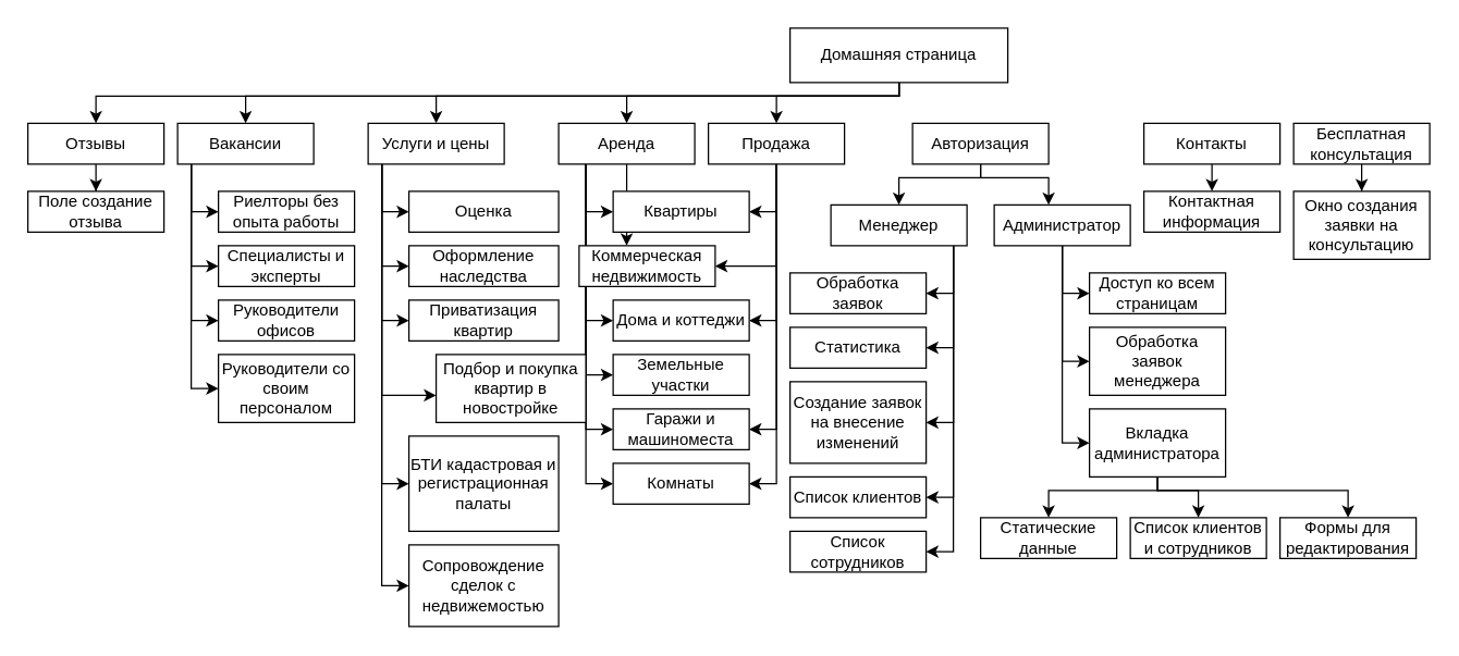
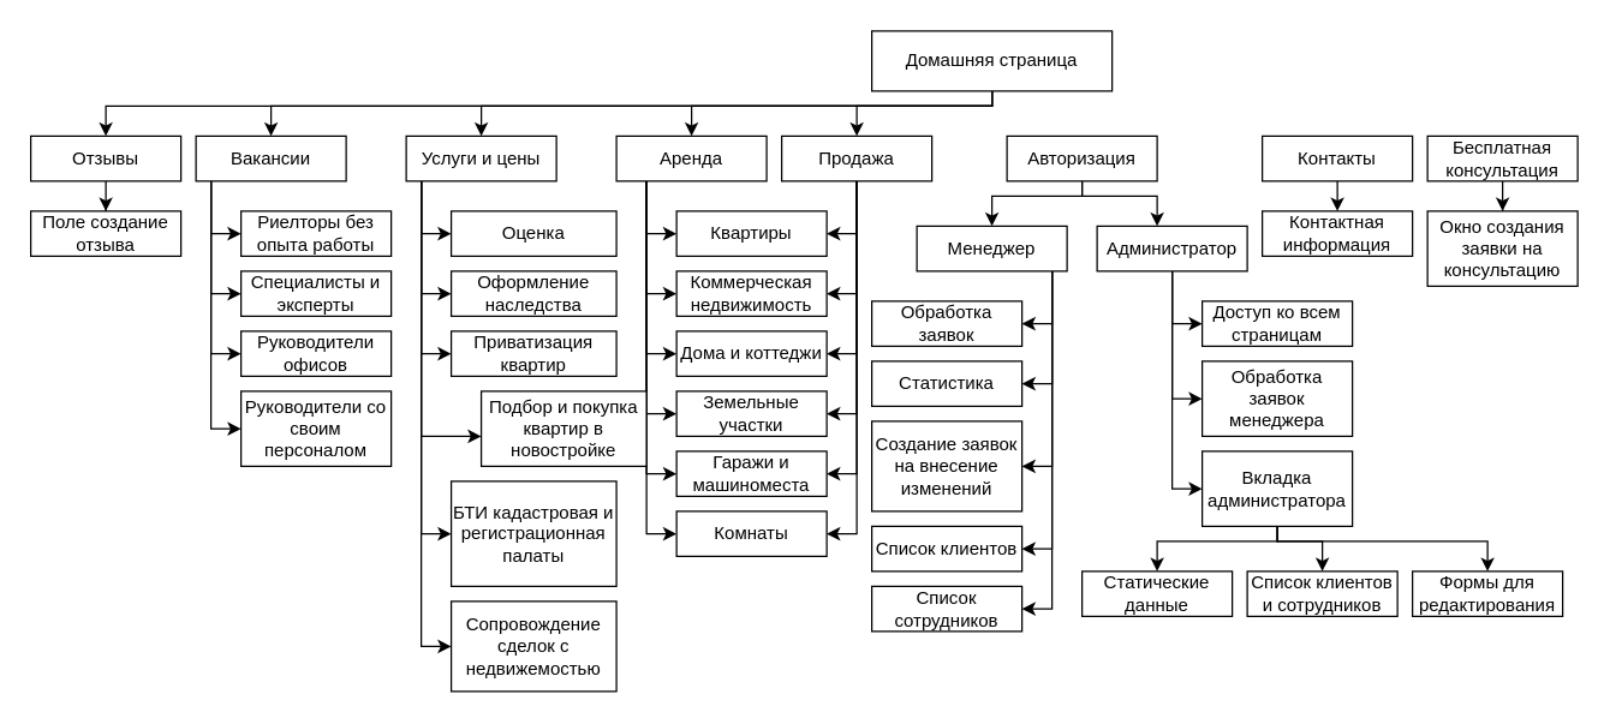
  <mxCell id="0" />
  <mxCell id="1" parent="0" />
  <mxCell id="2" style="edgeStyle=orthogonalEdgeStyle;rounded=0;orthogonalLoop=1;jettySize=auto;html=1;" edge="1" parent="1" source="7" target="14"><mxGeometry relative="1" as="geometry"><Array as="points"><mxPoint x="660" y="70" /><mxPoint x="570" y="70" /></Array></mxGeometry></mxCell>
  <mxCell id="3" style="edgeStyle=orthogonalEdgeStyle;rounded=0;orthogonalLoop=1;jettySize=auto;html=1;" edge="1" parent="1" source="7" target="21"><mxGeometry relative="1" as="geometry"><Array as="points"><mxPoint x="660" y="70" /><mxPoint x="460" y="70" /></Array></mxGeometry></mxCell>
  <mxCell id="4" style="edgeStyle=orthogonalEdgeStyle;rounded=0;orthogonalLoop=1;jettySize=auto;html=1;" edge="1" parent="1" source="7" target="28"><mxGeometry relative="1" as="geometry"><Array as="points"><mxPoint x="660" y="70" /><mxPoint x="320" y="70" /></Array></mxGeometry></mxCell>
  <mxCell id="5" style="edgeStyle=orthogonalEdgeStyle;rounded=0;orthogonalLoop=1;jettySize=auto;html=1;" edge="1" parent="1" source="7" target="33"><mxGeometry relative="1" as="geometry"><Array as="points"><mxPoint x="660" y="70" /><mxPoint x="180" y="70" /></Array></mxGeometry></mxCell>
  <mxCell id="6" style="edgeStyle=orthogonalEdgeStyle;rounded=0;orthogonalLoop=1;jettySize=auto;html=1;" edge="1" parent="1" source="7" target="35"><mxGeometry relative="1" as="geometry"><Array as="points"><mxPoint x="660" y="70" /><mxPoint x="70" y="70" /></Array></mxGeometry></mxCell>
  <mxCell id="7" value="Домашняя страница" style="rounded=0;whiteSpace=wrap;html=1;" parent="1" vertex="1"><mxGeometry x="580" y="20" width="160" height="40" as="geometry" /></mxCell>
  <mxCell id="8" style="edgeStyle=orthogonalEdgeStyle;rounded=0;orthogonalLoop=1;jettySize=auto;html=1;" parent="1" source="14" target="47" edge="1"><mxGeometry relative="1" as="geometry"><Array as="points"><mxPoint x="570" y="155" /></Array></mxGeometry></mxCell>
  <mxCell id="9" style="edgeStyle=orthogonalEdgeStyle;rounded=0;orthogonalLoop=1;jettySize=auto;html=1;" parent="1" source="14" target="48" edge="1"><mxGeometry relative="1" as="geometry"><Array as="points"><mxPoint x="570" y="195" /></Array></mxGeometry></mxCell>
  <mxCell id="10" style="edgeStyle=orthogonalEdgeStyle;rounded=0;orthogonalLoop=1;jettySize=auto;html=1;" parent="1" source="14" target="49" edge="1"><mxGeometry relative="1" as="geometry"><Array as="points"><mxPoint x="570" y="235" /></Array></mxGeometry></mxCell>
+ <mxCell id="11" style="edgeStyle=orthogonalEdgeStyle;rounded=0;orthogonalLoop=1;jettySize=auto;html=1;" parent="1" source="14" target="50" edge="1"><mxGeometry relative="1" as="geometry"><Array as="points"><mxPoint x="570" y="275" /></Array></mxGeometry></mxCell>
  <mxCell id="12" style="edgeStyle=orthogonalEdgeStyle;rounded=0;orthogonalLoop=1;jettySize=auto;html=1;" parent="1" source="14" target="51" edge="1"><mxGeometry relative="1" as="geometry"><Array as="points"><mxPoint x="570" y="315" /></Array></mxGeometry></mxCell>
  <mxCell id="13" style="edgeStyle=orthogonalEdgeStyle;rounded=0;orthogonalLoop=1;jettySize=auto;html=1;" parent="1" source="14" target="52" edge="1"><mxGeometry relative="1" as="geometry"><Array as="points"><mxPoint x="570" y="355" /></Array></mxGeometry></mxCell>
  <mxCell id="14" value="Продажа" style="rounded=0;whiteSpace=wrap;html=1;" parent="1" vertex="1"><mxGeometry x="520" y="90" width="100" height="30" as="geometry" /></mxCell>
  <mxCell id="15" style="edgeStyle=orthogonalEdgeStyle;rounded=0;orthogonalLoop=1;jettySize=auto;html=1;" parent="1" source="21" target="47" edge="1"><mxGeometry relative="1" as="geometry"><Array as="points"><mxPoint x="430" y="155" /></Array></mxGeometry></mxCell>
  <mxCell id="16" style="edgeStyle=orthogonalEdgeStyle;rounded=0;orthogonalLoop=1;jettySize=auto;html=1;" parent="1" source="21" target="48" edge="1"><mxGeometry relative="1" as="geometry"><Array as="points"><mxPoint x="430" y="195" /></Array></mxGeometry></mxCell>
  <mxCell id="17" style="edgeStyle=orthogonalEdgeStyle;rounded=0;orthogonalLoop=1;jettySize=auto;html=1;" parent="1" source="21" target="49" edge="1"><mxGeometry relative="1" as="geometry"><Array as="points"><mxPoint x="430" y="235" /></Array></mxGeometry></mxCell>
  <mxCell id="18" style="edgeStyle=orthogonalEdgeStyle;rounded=0;orthogonalLoop=1;jettySize=auto;html=1;" parent="1" source="21" target="50" edge="1"><mxGeometry relative="1" as="geometry"><Array as="points"><mxPoint x="430" y="275" /></Array></mxGeometry></mxCell>
  <mxCell id="19" style="edgeStyle=orthogonalEdgeStyle;rounded=0;orthogonalLoop=1;jettySize=auto;html=1;" parent="1" source="21" target="51" edge="1"><mxGeometry relative="1" as="geometry"><Array as="points"><mxPoint x="430" y="315" /></Array></mxGeometry></mxCell>
  <mxCell id="20" style="edgeStyle=orthogonalEdgeStyle;rounded=0;orthogonalLoop=1;jettySize=auto;html=1;" parent="1" source="21" target="52" edge="1"><mxGeometry relative="1" as="geometry"><Array as="points"><mxPoint x="430" y="355" /></Array></mxGeometry></mxCell>
  <mxCell id="21" value="Аренда" style="rounded=0;whiteSpace=wrap;html=1;" parent="1" vertex="1"><mxGeometry x="409.97" y="90" width="100" height="30" as="geometry" /></mxCell>
  <mxCell id="22" style="edgeStyle=orthogonalEdgeStyle;rounded=0;orthogonalLoop=1;jettySize=auto;html=1;" parent="1" target="53" edge="1"><mxGeometry relative="1" as="geometry"><mxPoint x="280.004" y="120" as="sourcePoint" /><Array as="points"><mxPoint x="279.97" y="155" /></Array></mxGeometry></mxCell>
  <mxCell id="23" style="edgeStyle=orthogonalEdgeStyle;rounded=0;orthogonalLoop=1;jettySize=auto;html=1;" parent="1" target="54" edge="1"><mxGeometry relative="1" as="geometry"><mxPoint x="280.004" y="120" as="sourcePoint" /><Array as="points"><mxPoint x="279.97" y="195" /></Array></mxGeometry></mxCell>
  <mxCell id="24" style="edgeStyle=orthogonalEdgeStyle;rounded=0;orthogonalLoop=1;jettySize=auto;html=1;" parent="1" target="55" edge="1"><mxGeometry relative="1" as="geometry"><mxPoint x="280.004" y="120" as="sourcePoint" /><Array as="points"><mxPoint x="279.97" y="235" /></Array></mxGeometry></mxCell>
  <mxCell id="25" style="edgeStyle=orthogonalEdgeStyle;rounded=0;orthogonalLoop=1;jettySize=auto;html=1;" parent="1" target="56" edge="1"><mxGeometry relative="1" as="geometry"><mxPoint x="280.004" y="120" as="sourcePoint" /><Array as="points"><mxPoint x="279.97" y="290" /></Array></mxGeometry></mxCell>
  <mxCell id="26" style="edgeStyle=orthogonalEdgeStyle;rounded=0;orthogonalLoop=1;jettySize=auto;html=1;" parent="1" target="57" edge="1"><mxGeometry relative="1" as="geometry"><mxPoint x="280.004" y="120" as="sourcePoint" /><Array as="points"><mxPoint x="279.97" y="355" /></Array></mxGeometry></mxCell>
  <mxCell id="27" style="edgeStyle=orthogonalEdgeStyle;rounded=0;orthogonalLoop=1;jettySize=auto;html=1;" parent="1" target="58" edge="1"><mxGeometry relative="1" as="geometry"><mxPoint x="280.004" y="120" as="sourcePoint" /><Array as="points"><mxPoint x="279.97" y="430" /></Array></mxGeometry></mxCell>
  <mxCell id="28" value="Услуги и цены" style="rounded=0;whiteSpace=wrap;html=1;" parent="1" vertex="1"><mxGeometry x="270" y="90" width="100" height="30" as="geometry" /></mxCell>
  <mxCell id="29" style="edgeStyle=orthogonalEdgeStyle;rounded=0;orthogonalLoop=1;jettySize=auto;html=1;" parent="1" source="33" target="59" edge="1"><mxGeometry relative="1" as="geometry"><Array as="points"><mxPoint x="140" y="155" /></Array></mxGeometry></mxCell>
  <mxCell id="30" style="edgeStyle=orthogonalEdgeStyle;rounded=0;orthogonalLoop=1;jettySize=auto;html=1;" parent="1" source="33" target="60" edge="1"><mxGeometry relative="1" as="geometry"><Array as="points"><mxPoint x="140" y="195" /></Array></mxGeometry></mxCell>
  <mxCell id="31" style="edgeStyle=orthogonalEdgeStyle;rounded=0;orthogonalLoop=1;jettySize=auto;html=1;" parent="1" source="33" target="61" edge="1"><mxGeometry relative="1" as="geometry"><Array as="points"><mxPoint x="140" y="235" /></Array></mxGeometry></mxCell>
  <mxCell id="32" style="edgeStyle=orthogonalEdgeStyle;rounded=0;orthogonalLoop=1;jettySize=auto;html=1;" parent="1" source="33" target="62" edge="1"><mxGeometry relative="1" as="geometry"><Array as="points"><mxPoint x="140" y="285" /></Array></mxGeometry></mxCell>
  <mxCell id="33" value="Вакансии" style="rounded=0;whiteSpace=wrap;html=1;" parent="1" vertex="1"><mxGeometry x="130" y="90" width="100" height="30" as="geometry" /></mxCell>
  <mxCell id="34" style="edgeStyle=orthogonalEdgeStyle;rounded=0;orthogonalLoop=1;jettySize=auto;html=1;" parent="1" source="35" target="63" edge="1"><mxGeometry relative="1" as="geometry" /></mxCell>
  <mxCell id="35" value="Отзывы" style="rounded=0;whiteSpace=wrap;html=1;" parent="1" vertex="1"><mxGeometry x="20" y="90" width="100" height="30" as="geometry" /></mxCell>
  <mxCell id="36" style="edgeStyle=orthogonalEdgeStyle;rounded=0;orthogonalLoop=1;jettySize=auto;html=1;" parent="1" source="37" edge="1"><mxGeometry relative="1" as="geometry"><mxPoint x="890" y="140" as="targetPoint" /></mxGeometry></mxCell>
  <mxCell id="37" value="Контакты" style="rounded=0;whiteSpace=wrap;html=1;" parent="1" vertex="1"><mxGeometry x="840" y="90" width="100" height="30" as="geometry" /></mxCell>
  <mxCell id="38" style="edgeStyle=orthogonalEdgeStyle;rounded=0;orthogonalLoop=1;jettySize=auto;html=1;" parent="1" source="40" target="70" edge="1"><mxGeometry relative="1" as="geometry"><Array as="points"><mxPoint x="720" y="130" /><mxPoint x="660" y="130" /></Array></mxGeometry></mxCell>
  <mxCell id="39" style="edgeStyle=orthogonalEdgeStyle;rounded=0;orthogonalLoop=1;jettySize=auto;html=1;" parent="1" source="40" target="44" edge="1"><mxGeometry relative="1" as="geometry"><Array as="points"><mxPoint x="720" y="130" /><mxPoint x="770" y="130" /></Array></mxGeometry></mxCell>
  <mxCell id="40" value="Авторизация" style="rounded=0;whiteSpace=wrap;html=1;" parent="1" vertex="1"><mxGeometry x="670" y="90" width="100" height="30" as="geometry" /></mxCell>
  <mxCell id="41" style="edgeStyle=orthogonalEdgeStyle;rounded=0;orthogonalLoop=1;jettySize=auto;html=1;" parent="1" source="44" target="75" edge="1"><mxGeometry relative="1" as="geometry"><Array as="points"><mxPoint x="780" y="215" /></Array></mxGeometry></mxCell>
  <mxCell id="42" style="edgeStyle=orthogonalEdgeStyle;rounded=0;orthogonalLoop=1;jettySize=auto;html=1;" parent="1" source="44" target="76" edge="1"><mxGeometry relative="1" as="geometry"><Array as="points"><mxPoint x="780" y="265" /></Array></mxGeometry></mxCell>
  <mxCell id="43" style="edgeStyle=orthogonalEdgeStyle;rounded=0;orthogonalLoop=1;jettySize=auto;html=1;" parent="1" source="44" target="80" edge="1"><mxGeometry relative="1" as="geometry"><Array as="points"><mxPoint x="780" y="325" /></Array></mxGeometry></mxCell>
  <mxCell id="44" value="Администратор" style="rounded=0;whiteSpace=wrap;html=1;" parent="1" vertex="1"><mxGeometry x="730" y="150" width="100" height="30" as="geometry" /></mxCell>
  <mxCell id="45" style="edgeStyle=orthogonalEdgeStyle;rounded=0;orthogonalLoop=1;jettySize=auto;html=1;" parent="1" source="46" target="65" edge="1"><mxGeometry relative="1" as="geometry"><mxPoint x="810" y="140" as="targetPoint" /></mxGeometry></mxCell>
  <mxCell id="46" value="Бесплатная консультация" style="rounded=0;whiteSpace=wrap;html=1;" parent="1" vertex="1"><mxGeometry x="950" y="90" width="100" height="30" as="geometry" /></mxCell>
  <mxCell id="47" value="Квартиры" style="rounded=0;whiteSpace=wrap;html=1;" parent="1" vertex="1"><mxGeometry x="450" y="140" width="100" height="30" as="geometry" /></mxCell>
- <mxCell id="48" value="Коммерческая недвижимость" style="rounded=0;whiteSpace=wrap;html=1;" parent="1" vertex="1"><mxGeometry x="425" y="180" width="100" height="30" as="geometry" /></mxCell>
+ <mxCell id="48" value="Коммерческая недвижимость" style="rounded=0;whiteSpace=wrap;html=1;" parent="1" vertex="1"><mxGeometry x="450" y="180" width="100" height="30" as="geometry" /></mxCell>
  <mxCell id="49" value="Дома и коттеджи" style="rounded=0;whiteSpace=wrap;html=1;" parent="1" vertex="1"><mxGeometry x="450" y="220" width="100" height="30" as="geometry" /></mxCell>
  <mxCell id="50" value="Земельные участки" style="rounded=0;whiteSpace=wrap;html=1;" parent="1" vertex="1"><mxGeometry x="450" y="260" width="100" height="30" as="geometry" /></mxCell>
  <mxCell id="51" value="Гаражи и машиноместа" style="rounded=0;whiteSpace=wrap;html=1;" parent="1" vertex="1"><mxGeometry x="450" y="300" width="100" height="30" as="geometry" /></mxCell>
  <mxCell id="52" value="Комнаты" style="rounded=0;whiteSpace=wrap;html=1;" parent="1" vertex="1"><mxGeometry x="450" y="340" width="100" height="30" as="geometry" /></mxCell>
  <mxCell id="53" value="Оценка" style="rounded=0;whiteSpace=wrap;html=1;" parent="1" vertex="1"><mxGeometry x="299.97" y="140" width="110" height="30" as="geometry" /></mxCell>
  <mxCell id="54" value="Оформление наследства" style="rounded=0;whiteSpace=wrap;html=1;" parent="1" vertex="1"><mxGeometry x="299.97" y="180" width="110" height="30" as="geometry" /></mxCell>
  <mxCell id="55" value="Приватизация квартир" style="rounded=0;whiteSpace=wrap;html=1;" parent="1" vertex="1"><mxGeometry x="299.97" y="220" width="110" height="30" as="geometry" /></mxCell>
  <mxCell id="56" value="Подбор и покупка квартир в новостройке" style="rounded=0;whiteSpace=wrap;html=1;" parent="1" vertex="1"><mxGeometry x="319.97" y="260" width="110" height="50" as="geometry" /></mxCell>
  <mxCell id="57" value="БТИ кадастровая и регистрационная палаты" style="rounded=0;whiteSpace=wrap;html=1;" parent="1" vertex="1"><mxGeometry x="299.97" y="320" width="110" height="70" as="geometry" /></mxCell>
  <mxCell id="58" value="Сопровождение сделок с недвижемостью" style="rounded=0;whiteSpace=wrap;html=1;" parent="1" vertex="1"><mxGeometry x="299.97" y="400" width="110" height="60" as="geometry" /></mxCell>
  <mxCell id="59" value="Риелторы без опыта работы" style="rounded=0;whiteSpace=wrap;html=1;" parent="1" vertex="1"><mxGeometry x="160" y="140" width="100" height="30" as="geometry" /></mxCell>
  <mxCell id="60" value="Специалисты и эксперты" style="rounded=0;whiteSpace=wrap;html=1;" parent="1" vertex="1"><mxGeometry x="160" y="180" width="100" height="30" as="geometry" /></mxCell>
  <mxCell id="61" value="Руководители офисов" style="rounded=0;whiteSpace=wrap;html=1;" parent="1" vertex="1"><mxGeometry x="160" y="220" width="100" height="30" as="geometry" /></mxCell>
  <mxCell id="62" value="Руководители со своим персоналом" style="rounded=0;whiteSpace=wrap;html=1;" parent="1" vertex="1"><mxGeometry x="160" y="260" width="100" height="50" as="geometry" /></mxCell>
  <mxCell id="63" value="&lt;div&gt;Поле создание&lt;/div&gt;&lt;div&gt;отзыва&lt;br&gt;&lt;/div&gt;" style="rounded=0;whiteSpace=wrap;html=1;" parent="1" vertex="1"><mxGeometry x="20" y="140" width="100" height="30" as="geometry" /></mxCell>
  <mxCell id="64" value="Контактная информация" style="rounded=0;whiteSpace=wrap;html=1;" parent="1" vertex="1"><mxGeometry x="840" y="140" width="100" height="30" as="geometry" /></mxCell>
  <mxCell id="65" value="Окно создания&lt;br&gt;&lt;div&gt;заявки на консультацию&lt;/div&gt;" style="rounded=0;whiteSpace=wrap;html=1;" parent="1" vertex="1"><mxGeometry x="950" y="140" width="100" height="50" as="geometry" /></mxCell>
  <mxCell id="66" style="edgeStyle=orthogonalEdgeStyle;rounded=0;orthogonalLoop=1;jettySize=auto;html=1;" parent="1" source="70" target="71" edge="1"><mxGeometry relative="1" as="geometry"><Array as="points"><mxPoint x="700" y="215" /></Array></mxGeometry></mxCell>
  <mxCell id="67" style="edgeStyle=orthogonalEdgeStyle;rounded=0;orthogonalLoop=1;jettySize=auto;html=1;" parent="1" source="70" target="73" edge="1"><mxGeometry relative="1" as="geometry"><Array as="points"><mxPoint x="700" y="310" /></Array></mxGeometry></mxCell>
  <mxCell id="68" style="edgeStyle=orthogonalEdgeStyle;rounded=0;orthogonalLoop=1;jettySize=auto;html=1;" parent="1" source="70" target="83" edge="1"><mxGeometry relative="1" as="geometry"><Array as="points"><mxPoint x="700" y="365" /></Array></mxGeometry></mxCell>
  <mxCell id="69" style="edgeStyle=orthogonalEdgeStyle;rounded=0;orthogonalLoop=1;jettySize=auto;html=1;" parent="1" source="70" target="84" edge="1"><mxGeometry relative="1" as="geometry"><Array as="points"><mxPoint x="700" y="405" /></Array></mxGeometry></mxCell>
  <mxCell id="70" value="Менеджер" style="rounded=0;whiteSpace=wrap;html=1;" parent="1" vertex="1"><mxGeometry x="610" y="150" width="100" height="30" as="geometry" /></mxCell>
  <mxCell id="71" value="Обработка заявок" style="rounded=0;whiteSpace=wrap;html=1;" parent="1" vertex="1"><mxGeometry x="580" y="200" width="100" height="30" as="geometry" /></mxCell>
  <mxCell id="72" value="Статистика" style="rounded=0;whiteSpace=wrap;html=1;" parent="1" vertex="1"><mxGeometry x="580" y="240" width="100" height="30" as="geometry" /></mxCell>
  <mxCell id="73" value="Создание заявок на внесение изменений" style="rounded=0;whiteSpace=wrap;html=1;" parent="1" vertex="1"><mxGeometry x="580" y="280" width="100" height="60" as="geometry" /></mxCell>
  <mxCell id="74" style="edgeStyle=orthogonalEdgeStyle;rounded=0;orthogonalLoop=1;jettySize=auto;html=1;" parent="1" source="70" target="72" edge="1"><mxGeometry relative="1" as="geometry"><mxPoint x="700" y="180" as="sourcePoint" /><mxPoint x="630" y="240" as="targetPoint" /><Array as="points"><mxPoint x="700" y="255" /></Array></mxGeometry></mxCell>
  <mxCell id="75" value="Доступ ко всем страницам" style="rounded=0;whiteSpace=wrap;html=1;" parent="1" vertex="1"><mxGeometry x="800" y="200" width="100" height="30" as="geometry" /></mxCell>
  <mxCell id="76" value="Обработка заявок менеджера" style="rounded=0;whiteSpace=wrap;html=1;" parent="1" vertex="1"><mxGeometry x="800" y="240" width="100" height="50" as="geometry" /></mxCell>
  <mxCell id="77" style="edgeStyle=orthogonalEdgeStyle;rounded=0;orthogonalLoop=1;jettySize=auto;html=1;" parent="1" source="80" target="81" edge="1"><mxGeometry relative="1" as="geometry"><Array as="points"><mxPoint x="850" y="360" /><mxPoint x="880" y="360" /></Array></mxGeometry></mxCell>
  <mxCell id="78" style="edgeStyle=orthogonalEdgeStyle;rounded=0;orthogonalLoop=1;jettySize=auto;html=1;" parent="1" source="80" target="82" edge="1"><mxGeometry relative="1" as="geometry"><Array as="points"><mxPoint x="850" y="360" /><mxPoint x="770" y="360" /></Array></mxGeometry></mxCell>
  <mxCell id="79" style="edgeStyle=orthogonalEdgeStyle;rounded=0;orthogonalLoop=1;jettySize=auto;html=1;" parent="1" source="80" target="85" edge="1"><mxGeometry relative="1" as="geometry"><Array as="points"><mxPoint x="850" y="360" /><mxPoint x="990" y="360" /></Array></mxGeometry></mxCell>
  <mxCell id="80" value="Вкладка администратора" style="rounded=0;whiteSpace=wrap;html=1;" parent="1" vertex="1"><mxGeometry x="800" y="300" width="100" height="50" as="geometry" /></mxCell>
  <mxCell id="81" value="Список клиентов и сотрудников" style="rounded=0;whiteSpace=wrap;html=1;" parent="1" vertex="1"><mxGeometry x="830" y="380" width="100" height="30" as="geometry" /></mxCell>
  <mxCell id="82" value="Статические данные" style="rounded=0;whiteSpace=wrap;html=1;" parent="1" vertex="1"><mxGeometry x="720" y="380" width="100" height="30" as="geometry" /></mxCell>
  <mxCell id="83" value="Список клиентов" style="rounded=0;whiteSpace=wrap;html=1;" parent="1" vertex="1"><mxGeometry x="580" y="350" width="100" height="30" as="geometry" /></mxCell>
  <mxCell id="84" value="Список сотрудников" style="rounded=0;whiteSpace=wrap;html=1;" parent="1" vertex="1"><mxGeometry x="580" y="390" width="100" height="30" as="geometry" /></mxCell>
  <mxCell id="85" value="Формы для редактирования" style="rounded=0;whiteSpace=wrap;html=1;" parent="1" vertex="1"><mxGeometry x="940" y="380" width="100" height="30" as="geometry" /></mxCell>
